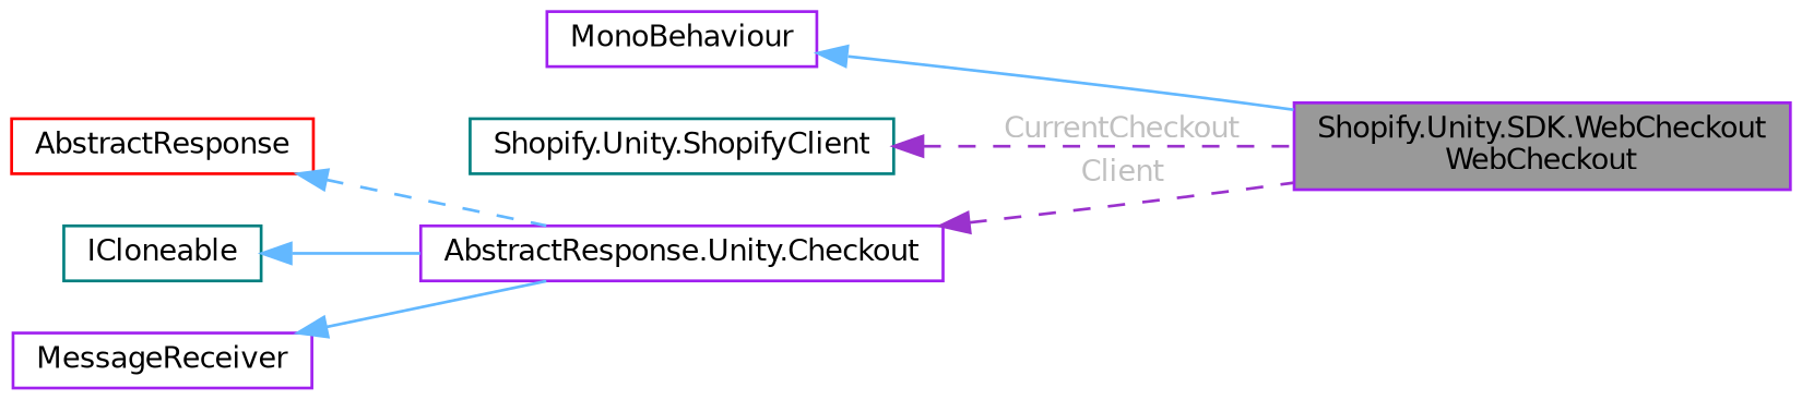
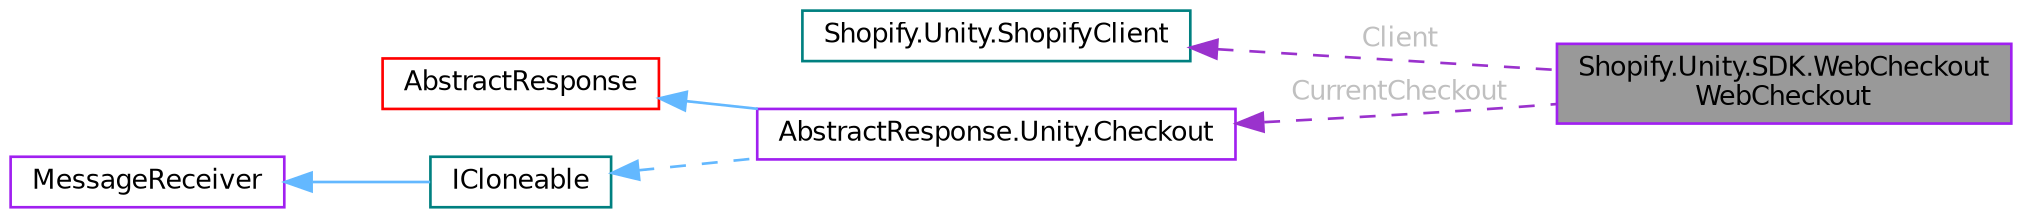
  digraph {
    rankdir=LR
    node [color=purple fillcolor=white fontname=Helvetica fontsize=10 shape=box style=filled]
    edge [color=steelblue1 dir=back fontname=Helvetica fontsize=10 labelfontname=Helvetica labelfontsize=10 style=solid]
    n1 [fillcolor=grey60 fontcolor=black height=0.2 label="Shopify.Unity.SDK.WebCheckout\lWebCheckout" width=0.4]
-   n2 [height=0.2 label=MonoBehaviour width=0.4]
    n3 [color=teal height=0.2 label="Shopify.Unity.ShopifyClient" width=0.4]
    n4 [height=0.2 label="AbstractResponse.Unity.Checkout" width=0.4]
    n5 [color=red height=0.2 label=AbstractResponse width=0.4]
    n6 [color=teal height=0.2 label=ICloneable width=0.4]
    n7 [height=0.2 label=MessageReceiver width=0.4]
-   n2 -> n1
-   n3 -> n1 [color=darkorchid3 fontcolor=grey label=" CurrentCheckout" style=dashed]
-   n4 -> n1 [color=darkorchid3 fontcolor=grey label=" Client" style=dashed]
-   n5 -> n4 [style=dashed]
-   n6 -> n4
-   n7 -> n4
+   n3 -> n1 [color=darkorchid3 fontcolor=grey label=" Client" style=dashed]
+   n4 -> n1 [color=darkorchid3 fontcolor=grey label=" CurrentCheckout" style=dashed]
+   n5 -> n4
+   n6 -> n4 [style=dashed]
+   n7 -> n6
  }
